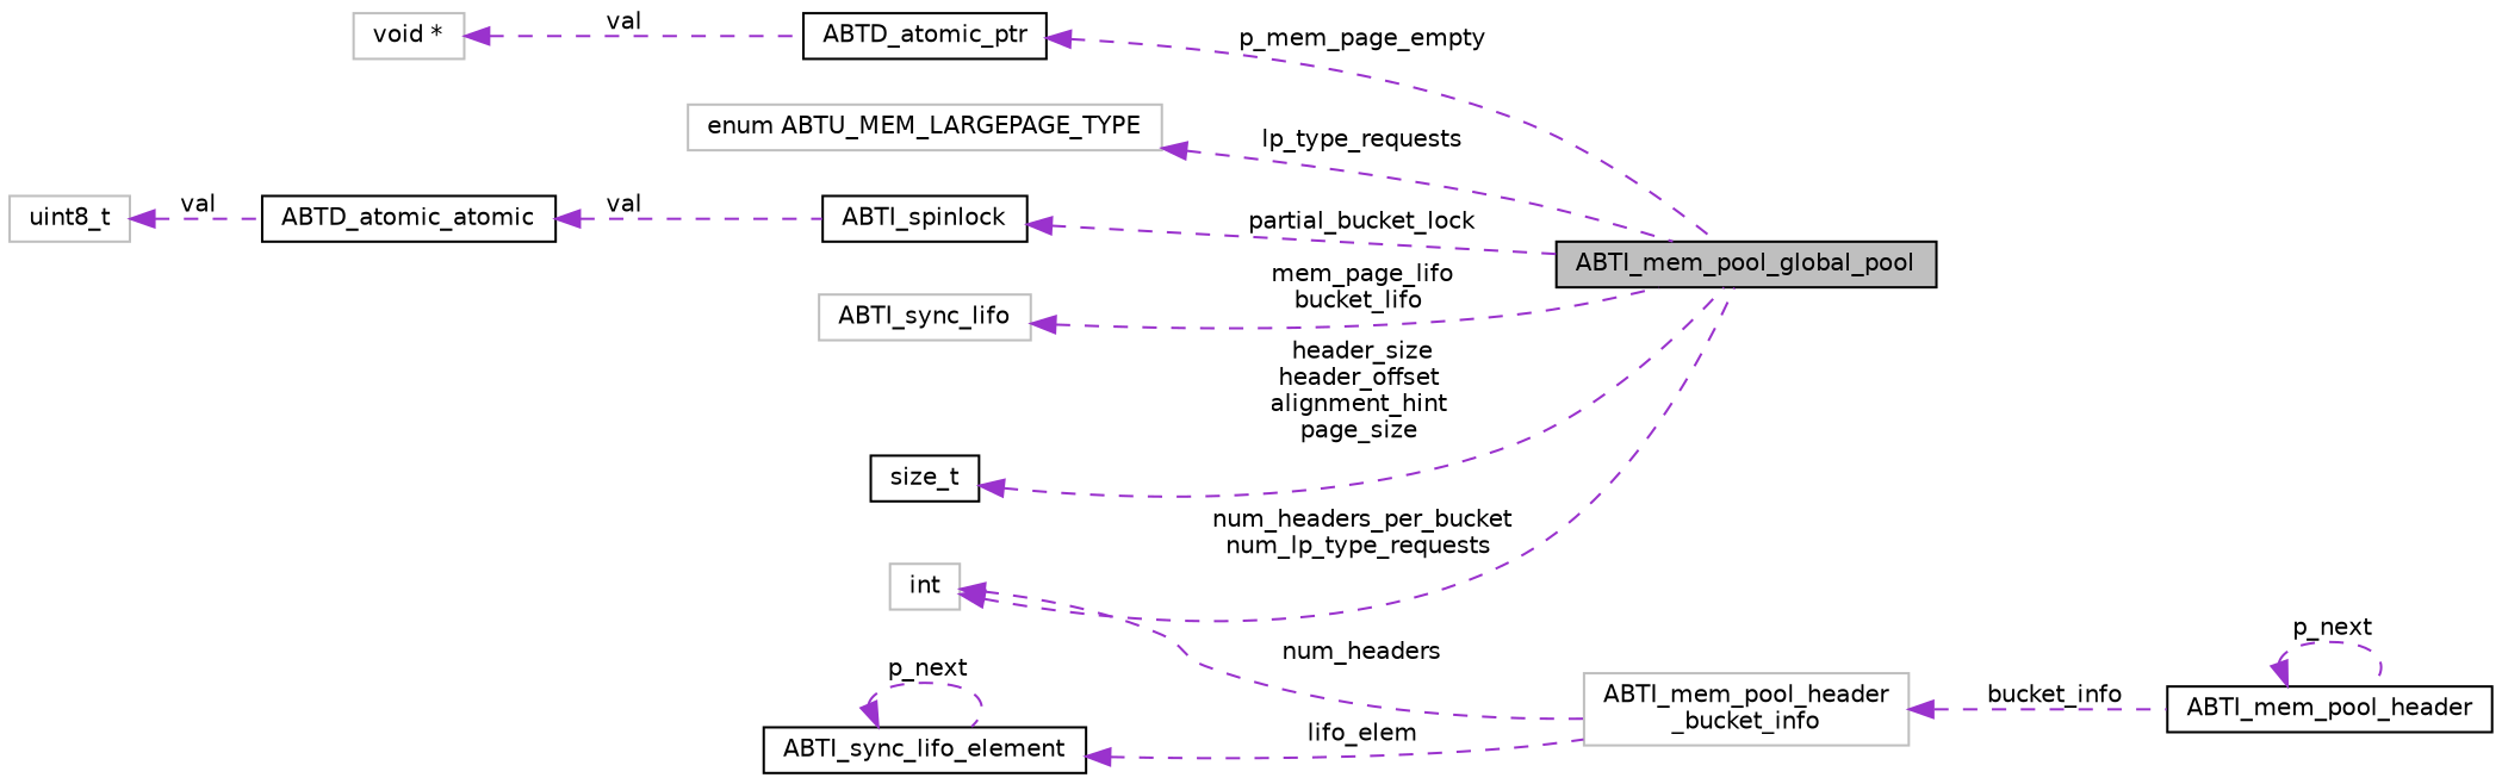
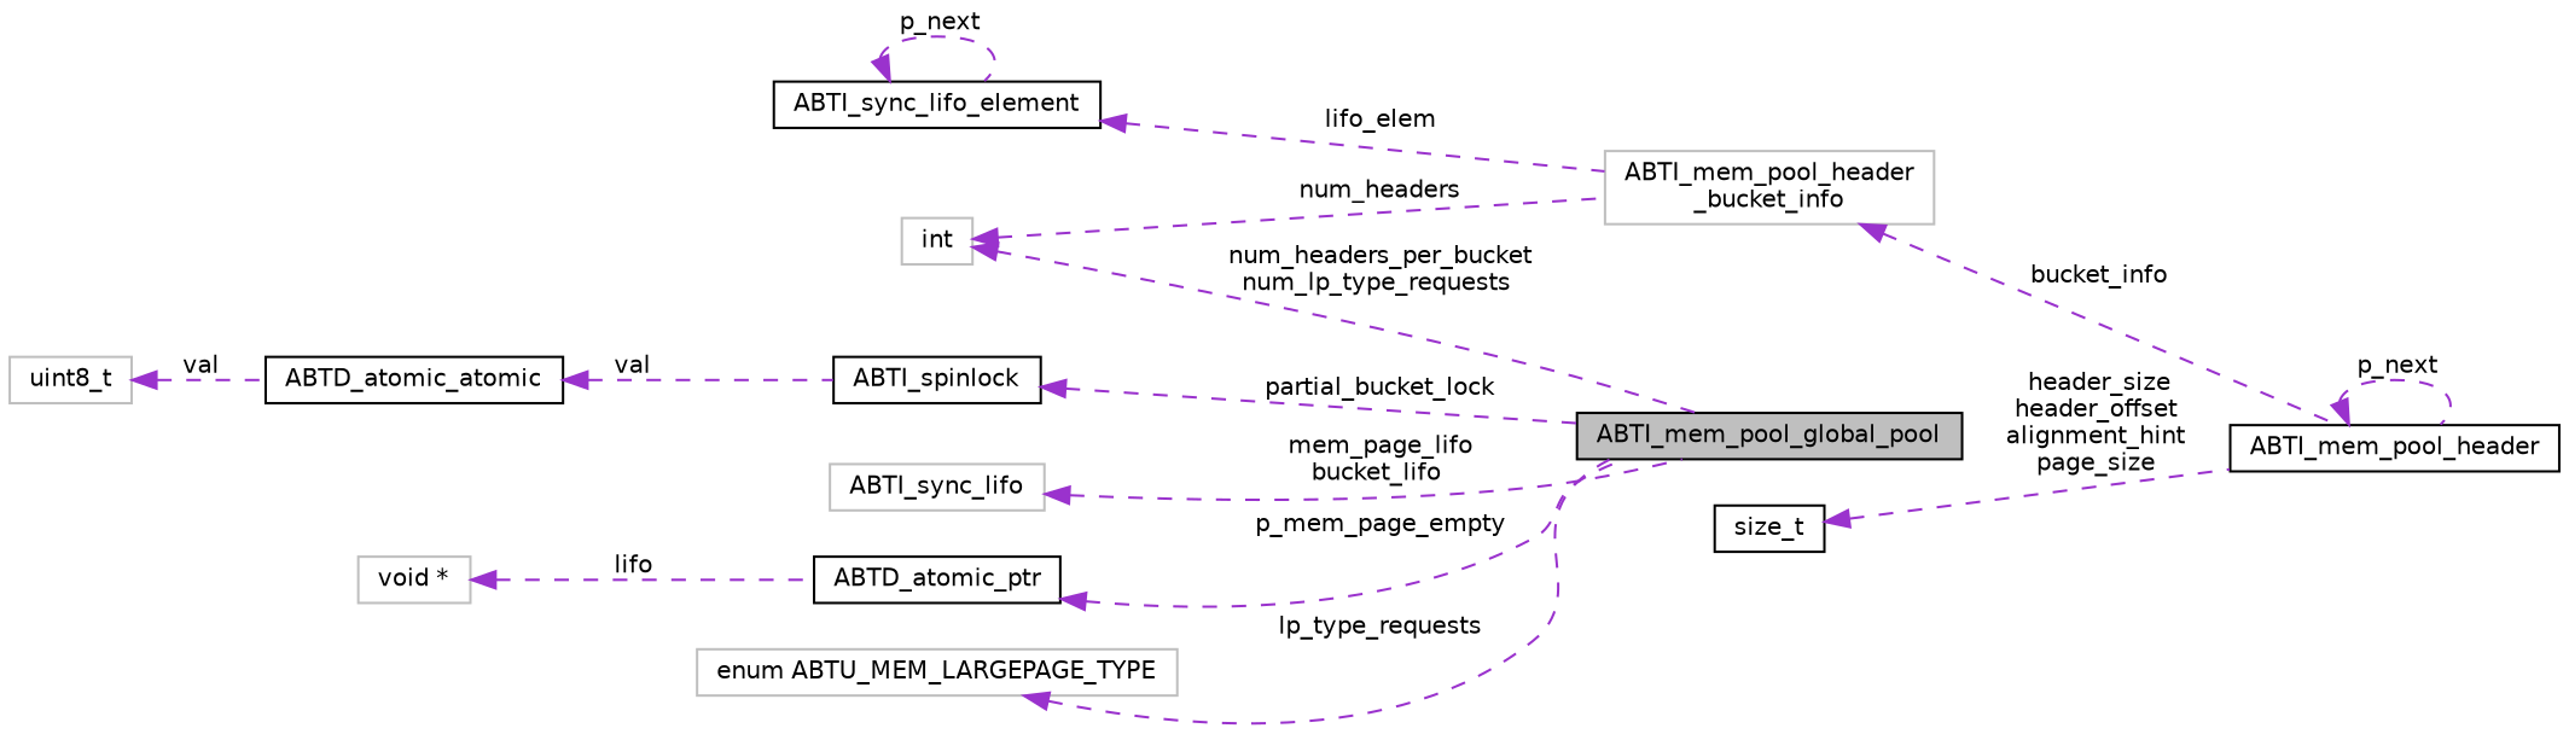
  digraph {
    rankdir=LR
    node [color=black fillcolor=white fontname=Helvetica fontsize=10 shape=record style=filled]
    edge [color=darkorchid3 dir=back fontname=Helvetica fontsize=10 labelfontname=Helvetica labelfontsize=10 style=dashed]
    n1 [fillcolor=grey75 fontcolor=black height=0.2 label=ABTI_mem_pool_global_pool width=0.4]
    n2 [height=0.2 label=ABTI_spinlock width=0.4]
    n3 [height=0.2 label=ABTD_atomic_atomic width=0.4]
    n4 [color=grey75 height=0.2 label=uint8_t width=0.4]
    n5 [color=grey75 height=0.2 label=ABTI_sync_lifo width=0.4]
    n6 [height=0.2 label=size_t width=0.4]
    n7 [height=0.2 label=ABTI_mem_pool_header width=0.4]
    n8 [color=grey75 height=0.2 label="ABTI_mem_pool_header\l_bucket_info" width=0.4]
    n9 [height=0.2 label=ABTI_sync_lifo_element width=0.4]
    n10 [color=grey75 height=0.2 label=int width=0.4]
    n11 [height=0.2 label=ABTD_atomic_ptr width=0.4]
    n12 [color=grey75 height=0.2 label="void *" width=0.4]
    n13 [color=grey75 height=0.2 label="enum ABTU_MEM_LARGEPAGE_TYPE" width=0.4]
    n2 -> n1 [label=" partial_bucket_lock"]
    n3 -> n2 [label=" val"]
    n4 -> n3 [label=" val"]
    n5 -> n1 [label=" mem_page_lifo\nbucket_lifo"]
-   n6 -> n1 [label=" header_size\nheader_offset\nalignment_hint\npage_size"]
+   n6 -> n7 [label=" header_size\nheader_offset\nalignment_hint\npage_size"]
    n7 -> n7 [label=" p_next"]
    n8 -> n7 [label=" bucket_info"]
    n9 -> n8 [label=" lifo_elem"]
    n9 -> n9 [label=" p_next"]
    n10 -> n1 [label=" num_headers_per_bucket\nnum_lp_type_requests"]
    n10 -> n8 [label=" num_headers"]
    n11 -> n1 [label=" p_mem_page_empty"]
-   n12 -> n11 [label=" val"]
+   n12 -> n11 [label=" lifo"]
    n13 -> n1 [label=" lp_type_requests"]
  }
